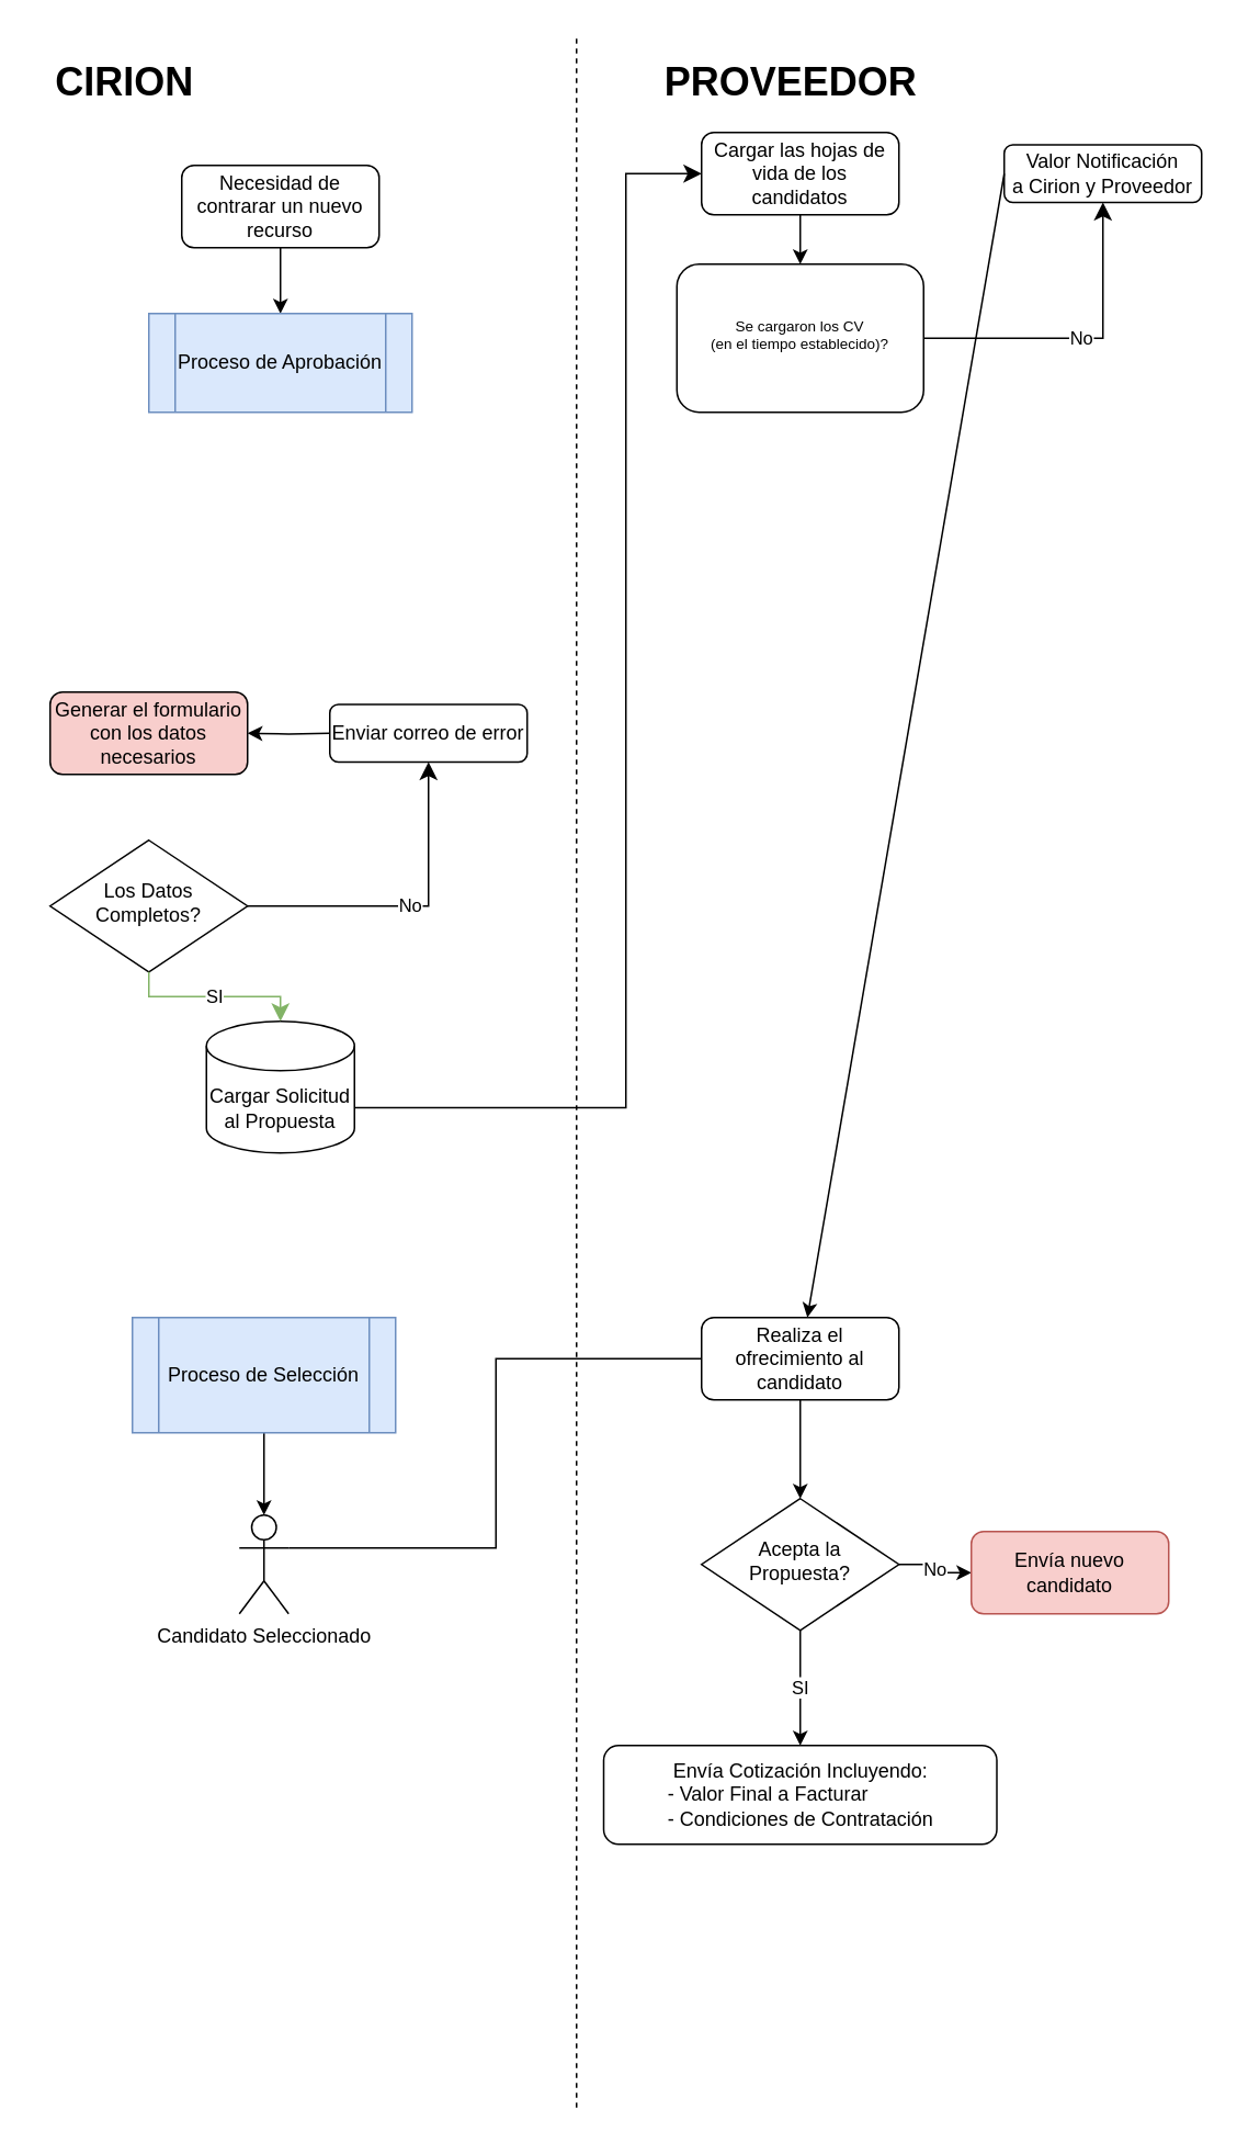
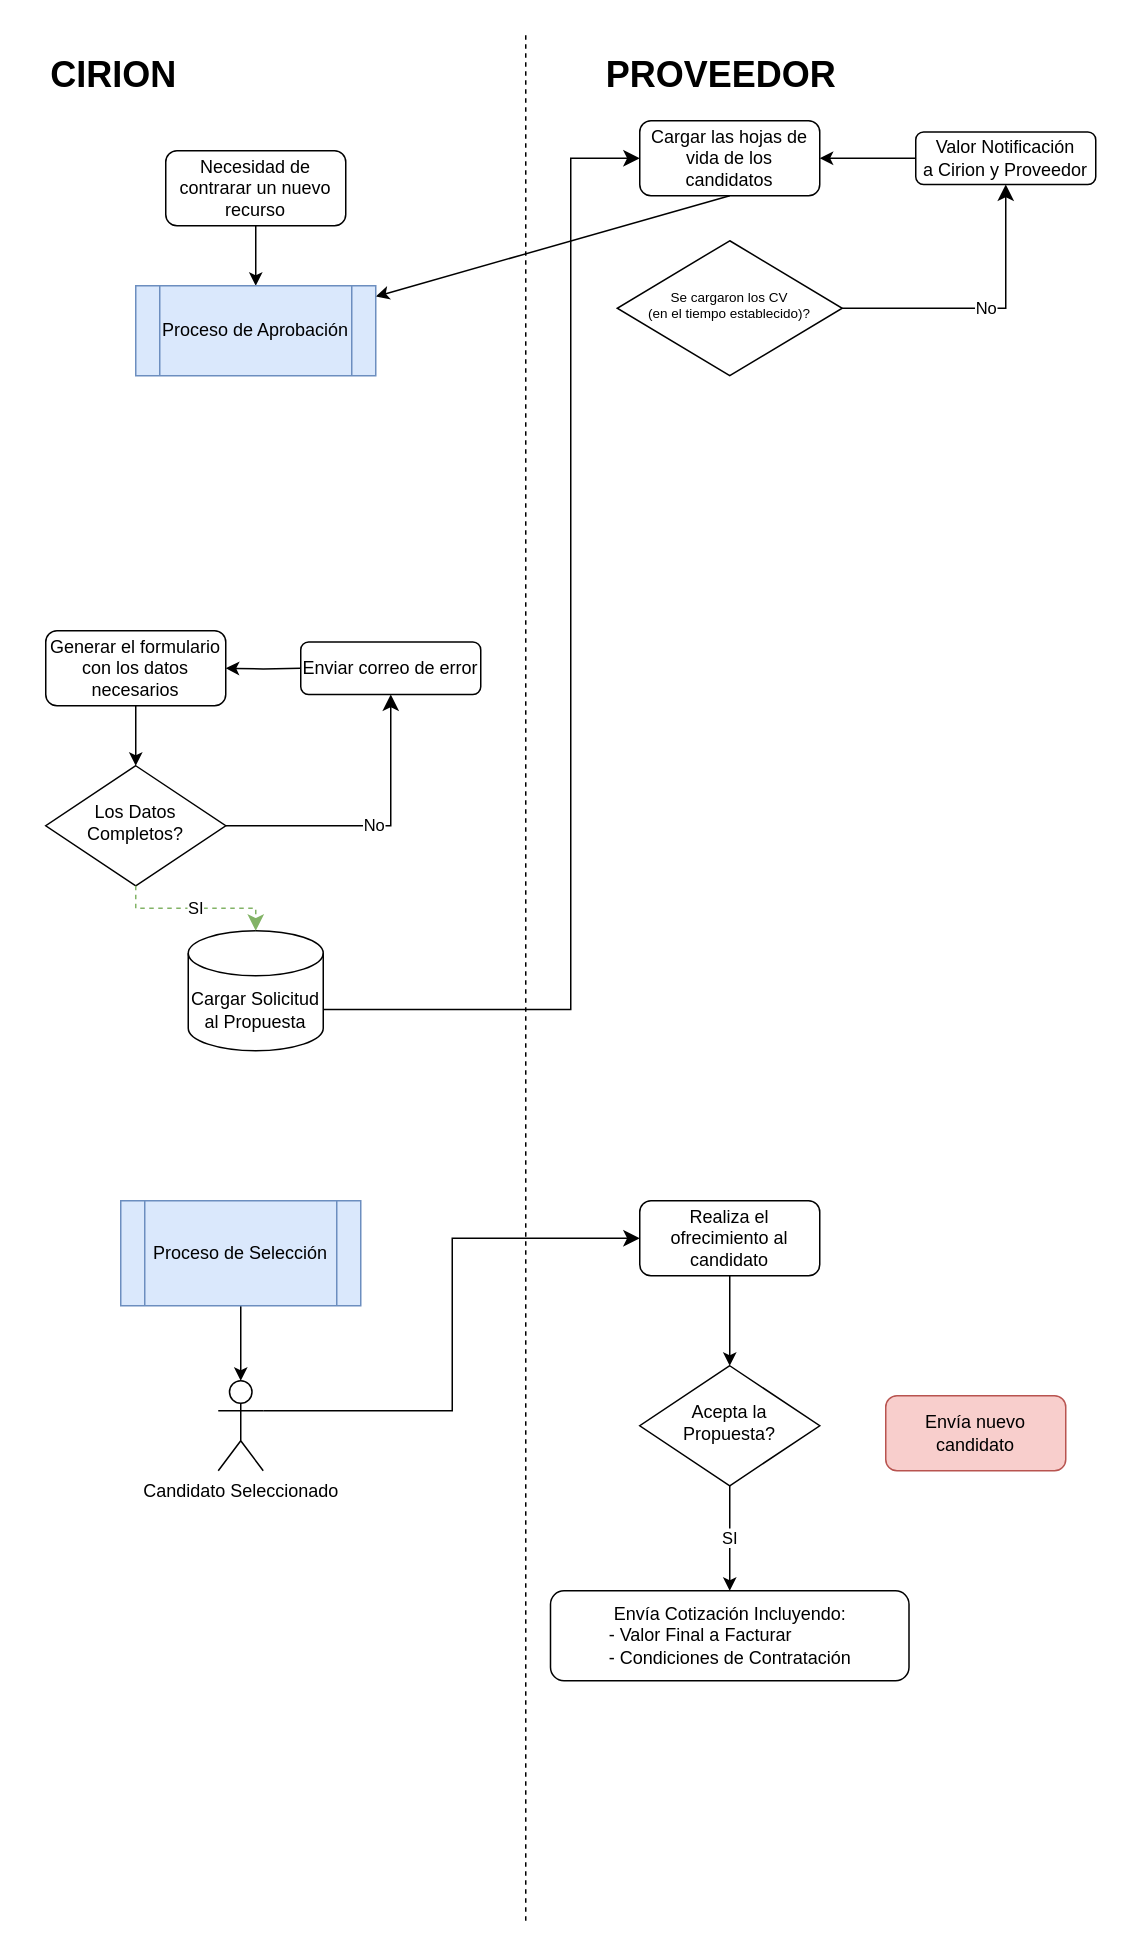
  <mxCell id="0" />
  <mxCell id="1" parent="0" />
  <mxCell id="2" style="edgeStyle=orthogonalEdgeStyle;rounded=0;orthogonalLoop=1;jettySize=auto;html=1;exitX=0.5;exitY=1;exitDx=0;exitDy=0;entryX=0.5;entryY=0;entryDx=0;entryDy=0;" edge="1" parent="1" source="3" target="33"><mxGeometry relative="1" as="geometry" /></mxCell>
  <mxCell id="3" value="Necesidad de contrarar un nuevo recurso" style="rounded=1;whiteSpace=wrap;html=1;fontSize=12;glass=0;strokeWidth=1;shadow=0;" parent="1" vertex="1"><mxGeometry x="110" y="100" width="120" height="50" as="geometry" /></mxCell>
  <mxCell id="4" value="Los Datos Completos?" style="rhombus;whiteSpace=wrap;html=1;shadow=0;fontFamily=Helvetica;fontSize=12;align=center;strokeWidth=1;spacing=6;spacingTop=-4;" parent="1" vertex="1"><mxGeometry x="30" y="510" width="120" height="80" as="geometry" /></mxCell>
- <mxCell id="6" value="Generar el formulario con los datos necesarios" style="rounded=1;whiteSpace=wrap;html=1;fontSize=12;glass=0;strokeWidth=1;shadow=0;fillColor=#f8cecc;" parent="1" vertex="1"><mxGeometry x="30" y="420" width="120" height="50" as="geometry" /></mxCell>
+ <mxCell id="5" style="edgeStyle=orthogonalEdgeStyle;rounded=0;orthogonalLoop=1;jettySize=auto;html=1;exitX=0.5;exitY=1;exitDx=0;exitDy=0;entryX=0.5;entryY=0;entryDx=0;entryDy=0;" parent="1" source="6" target="4" edge="1"><mxGeometry relative="1" as="geometry" /></mxCell>
+ <mxCell id="6" value="Generar el formulario con los datos necesarios" style="rounded=1;whiteSpace=wrap;html=1;fontSize=12;glass=0;strokeWidth=1;shadow=0;" parent="1" vertex="1"><mxGeometry x="30" y="420" width="120" height="50" as="geometry" /></mxCell>
  <mxCell id="7" style="edgeStyle=orthogonalEdgeStyle;rounded=0;orthogonalLoop=1;jettySize=auto;html=1;exitX=0;exitY=0.5;exitDx=0;exitDy=0;entryX=1;entryY=0.5;entryDx=0;entryDy=0;" parent="1" target="6" edge="1"><mxGeometry relative="1" as="geometry"><mxPoint x="200" y="445" as="sourcePoint" /></mxGeometry></mxCell>
  <mxCell id="8" value="Enviar correo de error" style="rounded=1;whiteSpace=wrap;html=1;" parent="1" vertex="1"><mxGeometry x="200" y="427.5" width="120" height="35" as="geometry" /></mxCell>
  <mxCell id="9" value="Cargar Solicitud al Propuesta" style="shape=cylinder3;whiteSpace=wrap;html=1;boundedLbl=1;backgroundOutline=1;size=15;" parent="1" vertex="1"><mxGeometry x="125" y="620" width="90" height="80" as="geometry" /></mxCell>
- <mxCell id="10" value="SI" style="edgeStyle=elbowEdgeStyle;elbow=vertical;endArrow=classic;html=1;curved=0;rounded=0;endSize=8;startSize=8;exitX=0.5;exitY=1;exitDx=0;exitDy=0;entryX=0.5;entryY=0;entryDx=0;entryDy=0;entryPerimeter=0;fillColor=#d5e8d4;strokeColor=#82b366;" parent="1" source="4" target="9" edge="1"><mxGeometry width="50" height="50" relative="1" as="geometry"><mxPoint x="500" y="680" as="sourcePoint" /><mxPoint x="550" y="630" as="targetPoint" /></mxGeometry></mxCell>
+ <mxCell id="10" value="SI" style="edgeStyle=elbowEdgeStyle;elbow=vertical;endArrow=classic;html=1;curved=0;rounded=0;endSize=8;startSize=8;exitX=0.5;exitY=1;exitDx=0;exitDy=0;entryX=0.5;entryY=0;entryDx=0;entryDy=0;entryPerimeter=0;fillColor=#d5e8d4;strokeColor=#82b366;dashed=1;" parent="1" source="4" target="9" edge="1"><mxGeometry width="50" height="50" relative="1" as="geometry"><mxPoint x="500" y="680" as="sourcePoint" /><mxPoint x="550" y="630" as="targetPoint" /></mxGeometry></mxCell>
  <mxCell id="11" value="&lt;b&gt;&lt;font style=&quot;font-size: 24px;&quot;&gt;CIRION&lt;/font&gt;&lt;/b&gt;" style="text;html=1;align=center;verticalAlign=middle;resizable=0;points=[];autosize=1;strokeColor=none;fillColor=none;" parent="1" vertex="1"><mxGeometry x="20" y="30" width="110" height="40" as="geometry" /></mxCell>
  <mxCell id="12" value="&lt;b&gt;&lt;font style=&quot;font-size: 24px;&quot;&gt;PROVEEDOR&lt;/font&gt;&lt;/b&gt;" style="text;html=1;align=center;verticalAlign=middle;resizable=0;points=[];autosize=1;strokeColor=none;fillColor=none;" parent="1" vertex="1"><mxGeometry x="390" y="30" width="180" height="40" as="geometry" /></mxCell>
  <mxCell id="13" value="" style="edgeStyle=elbowEdgeStyle;elbow=horizontal;endArrow=classic;html=1;curved=0;rounded=0;endSize=8;startSize=8;fontSize=24;exitX=1;exitY=0;exitDx=0;exitDy=52.5;exitPerimeter=0;entryX=0;entryY=0.5;entryDx=0;entryDy=0;" parent="1" source="9" target="14" edge="1"><mxGeometry width="50" height="50" relative="1" as="geometry"><mxPoint x="200" y="470" as="sourcePoint" /><mxPoint x="430" y="100" as="targetPoint" /><Array as="points"><mxPoint x="380" y="400" /></Array></mxGeometry></mxCell>
  <mxCell id="14" value="Cargar las hojas de vida de los candidatos" style="rounded=1;whiteSpace=wrap;html=1;fontSize=12;glass=0;strokeWidth=1;shadow=0;" parent="1" vertex="1"><mxGeometry x="426" y="80" width="120" height="50" as="geometry" /></mxCell>
- <mxCell id="15" value="Se cargaron los CV &lt;br&gt;(en el tiempo establecido)?" style="whiteSpace=wrap;html=1;shadow=0;fontFamily=Helvetica;fontSize=9;align=center;strokeWidth=1;spacing=6;spacingTop=-4;rounded=1;" parent="1" vertex="1"><mxGeometry x="411" y="160" width="150" height="90" as="geometry" /></mxCell>
- <mxCell id="16" value="" style="endArrow=classic;html=1;rounded=0;fontSize=24;exitX=0.5;exitY=1;exitDx=0;exitDy=0;entryX=0.5;entryY=0;entryDx=0;entryDy=0;" parent="1" source="14" target="15" edge="1"><mxGeometry width="50" height="50" relative="1" as="geometry"><mxPoint x="496" y="350" as="sourcePoint" /><mxPoint x="546" y="300" as="targetPoint" /></mxGeometry></mxCell>
+ <mxCell id="15" value="Se cargaron los CV &lt;br&gt;(en el tiempo establecido)?" style="rhombus;whiteSpace=wrap;html=1;shadow=0;fontFamily=Helvetica;fontSize=9;align=center;strokeWidth=1;spacing=6;spacingTop=-4;" parent="1" vertex="1"><mxGeometry x="411" y="160" width="150" height="90" as="geometry" /></mxCell>
+ <mxCell id="16" value="" style="endArrow=classic;html=1;rounded=0;fontSize=24;exitX=0.5;exitY=1;exitDx=0;exitDy=0;" parent="1" source="14" target="33" edge="1"><mxGeometry width="50" height="50" relative="1" as="geometry"><mxPoint x="496" y="350" as="sourcePoint" /><mxPoint x="546" y="300" as="targetPoint" /></mxGeometry></mxCell>
  <mxCell id="17" value="Valor Notificación&lt;br&gt;a Cirion y Proveedor" style="rounded=1;whiteSpace=wrap;html=1;" parent="1" vertex="1"><mxGeometry x="610" y="87.5" width="120" height="35" as="geometry" /></mxCell>
- <mxCell id="18" value="" style="endArrow=classic;html=1;rounded=0;fontSize=9;exitX=0;exitY=0.5;exitDx=0;exitDy=0;" parent="1" source="17" target="24" edge="1"><mxGeometry width="50" height="50" relative="1" as="geometry"><mxPoint x="496" y="340" as="sourcePoint" /><mxPoint x="546" y="290" as="targetPoint" /></mxGeometry></mxCell>
+ <mxCell id="18" value="" style="endArrow=classic;html=1;rounded=0;fontSize=9;exitX=0;exitY=0.5;exitDx=0;exitDy=0;entryX=1;entryY=0.5;entryDx=0;entryDy=0;" parent="1" source="17" target="14" edge="1"><mxGeometry width="50" height="50" relative="1" as="geometry"><mxPoint x="496" y="340" as="sourcePoint" /><mxPoint x="546" y="290" as="targetPoint" /></mxGeometry></mxCell>
  <mxCell id="19" style="edgeStyle=orthogonalEdgeStyle;rounded=0;orthogonalLoop=1;jettySize=auto;html=1;exitX=0.5;exitY=1;exitDx=0;exitDy=0;" edge="1" parent="1" source="20" target="22"><mxGeometry relative="1" as="geometry"><mxPoint x="160" y="900" as="targetPoint" /></mxGeometry></mxCell>
  <mxCell id="20" value="Proceso de Selección" style="shape=process;whiteSpace=wrap;html=1;backgroundOutline=1;fontSize=12;fillColor=#dae8fc;strokeColor=#6c8ebf;" parent="1" vertex="1"><mxGeometry x="80" y="800" width="160" height="70" as="geometry" /></mxCell>
  <mxCell id="21" value="" style="endArrow=none;dashed=1;html=1;rounded=0;fontSize=12;" parent="1" edge="1"><mxGeometry width="50" height="50" relative="1" as="geometry"><mxPoint x="350" y="1280" as="sourcePoint" /><mxPoint x="350" y="20" as="targetPoint" /></mxGeometry></mxCell>
  <mxCell id="22" value="Candidato Seleccionado" style="shape=umlActor;verticalLabelPosition=bottom;verticalAlign=top;html=1;outlineConnect=0;" vertex="1" parent="1"><mxGeometry x="145" y="920" width="30" height="60" as="geometry" /></mxCell>
  <mxCell id="23" style="edgeStyle=orthogonalEdgeStyle;rounded=0;orthogonalLoop=1;jettySize=auto;html=1;entryX=0.5;entryY=0;entryDx=0;entryDy=0;" edge="1" parent="1" source="24" target="28"><mxGeometry relative="1" as="geometry" /></mxCell>
  <mxCell id="24" value="Realiza el ofrecimiento al candidato" style="rounded=1;whiteSpace=wrap;html=1;fontSize=12;glass=0;strokeWidth=1;shadow=0;" vertex="1" parent="1"><mxGeometry x="426" y="800" width="120" height="50" as="geometry" /></mxCell>
- <mxCell id="25" value="" style="edgeStyle=elbowEdgeStyle;elbow=horizontal;endArrow=none;html=1;curved=0;rounded=0;endSize=8;startSize=8;entryX=0;entryY=0.5;entryDx=0;entryDy=0;exitX=1;exitY=0.333;exitDx=0;exitDy=0;exitPerimeter=0;" edge="1" parent="1" source="22" target="24"><mxGeometry width="50" height="50" relative="1" as="geometry"><mxPoint x="235" y="710" as="sourcePoint" /><mxPoint x="285" y="660" as="targetPoint" /></mxGeometry></mxCell>
- <mxCell id="26" value="No" style="edgeStyle=orthogonalEdgeStyle;rounded=0;orthogonalLoop=1;jettySize=auto;html=1;exitX=1;exitY=0.5;exitDx=0;exitDy=0;entryX=0;entryY=0.5;entryDx=0;entryDy=0;" edge="1" parent="1" source="28" target="29"><mxGeometry relative="1" as="geometry" /></mxCell>
+ <mxCell id="25" value="" style="edgeStyle=elbowEdgeStyle;elbow=horizontal;endArrow=classic;html=1;curved=0;rounded=0;endSize=8;startSize=8;entryX=0;entryY=0.5;entryDx=0;entryDy=0;exitX=1;exitY=0.333;exitDx=0;exitDy=0;exitPerimeter=0;" edge="1" parent="1" source="22" target="24"><mxGeometry width="50" height="50" relative="1" as="geometry"><mxPoint x="235" y="710" as="sourcePoint" /><mxPoint x="285" y="660" as="targetPoint" /></mxGeometry></mxCell>
  <mxCell id="27" value="SI" style="edgeStyle=orthogonalEdgeStyle;rounded=0;orthogonalLoop=1;jettySize=auto;html=1;entryX=0.5;entryY=0;entryDx=0;entryDy=0;" edge="1" parent="1" source="28" target="32"><mxGeometry relative="1" as="geometry" /></mxCell>
  <mxCell id="28" value="Acepta la Propuesta?" style="rhombus;whiteSpace=wrap;html=1;shadow=0;fontFamily=Helvetica;fontSize=12;align=center;strokeWidth=1;spacing=6;spacingTop=-4;" vertex="1" parent="1"><mxGeometry x="426" y="910" width="120" height="80" as="geometry" /></mxCell>
  <mxCell id="29" value="Envía nuevo candidato" style="rounded=1;whiteSpace=wrap;html=1;fillColor=#f8cecc;strokeColor=#b85450;" vertex="1" parent="1"><mxGeometry x="590" y="930" width="120" height="50" as="geometry" /></mxCell>
  <mxCell id="30" value="No" style="edgeStyle=segmentEdgeStyle;endArrow=classic;html=1;curved=0;rounded=0;endSize=8;startSize=8;entryX=0.5;entryY=1;entryDx=0;entryDy=0;" edge="1" parent="1"><mxGeometry width="50" height="50" relative="1" as="geometry"><mxPoint x="150" y="550" as="sourcePoint" /><mxPoint x="260" y="462.5" as="targetPoint" /></mxGeometry></mxCell>
  <mxCell id="31" value="No" style="edgeStyle=segmentEdgeStyle;endArrow=classic;html=1;curved=0;rounded=0;endSize=8;startSize=8;entryX=0.5;entryY=1;entryDx=0;entryDy=0;exitX=1;exitY=0.5;exitDx=0;exitDy=0;" edge="1" parent="1" source="15" target="17"><mxGeometry width="50" height="50" relative="1" as="geometry"><mxPoint x="561" y="210" as="sourcePoint" /><mxPoint x="671" y="122.5" as="targetPoint" /></mxGeometry></mxCell>
  <mxCell id="32" value="Envía Cotización Incluyendo:&lt;br&gt;&lt;div style=&quot;text-align: left;&quot;&gt;&lt;span style=&quot;background-color: initial;&quot;&gt;- Valor Final a Facturar&lt;/span&gt;&lt;/div&gt;&lt;div style=&quot;text-align: left;&quot;&gt;&lt;span style=&quot;background-color: initial;&quot;&gt;- Condiciones de Contratación&lt;/span&gt;&lt;/div&gt;" style="rounded=1;whiteSpace=wrap;html=1;" vertex="1" parent="1"><mxGeometry x="366.5" y="1060" width="239" height="60" as="geometry" /></mxCell>
  <mxCell id="33" value="Proceso de Aprobación" style="shape=process;whiteSpace=wrap;html=1;backgroundOutline=1;fontSize=12;fillColor=#dae8fc;strokeColor=#6c8ebf;" vertex="1" parent="1"><mxGeometry x="90" y="190" width="160" height="60" as="geometry" /></mxCell>
